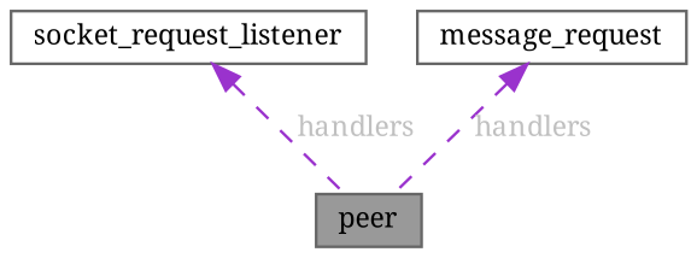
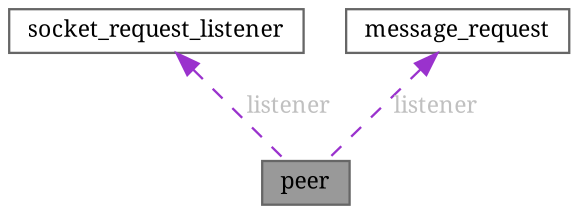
  digraph {
    fontname="Noto Serif"
    node [color=gray40 fillcolor=white fontname="Noto Serif" fontsize=10 shape=box style=filled]
    edge [color=darkorchid3 dir=back fontcolor=grey fontname="Noto Serif" fontsize=10 labelfontname=Helvetica labelfontsize=10 style=dashed]
    n1 [fillcolor=grey60 fontcolor=black height=0.2 label=peer width=0.4]
    n2 [height=0.2 label=socket_request_listener width=0.4]
    n3 [height=0.2 label=message_request width=0.4]
-   n2 -> n1 [label=" handlers"]
-   n3 -> n1 [label=" handlers"]
+   n2 -> n1 [label=" listener"]
+   n3 -> n1 [label=" listener"]
  }
